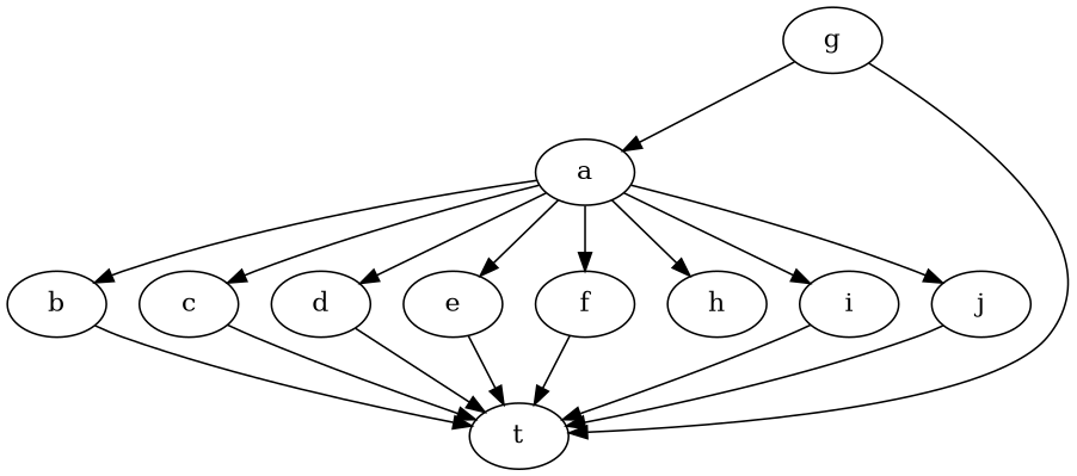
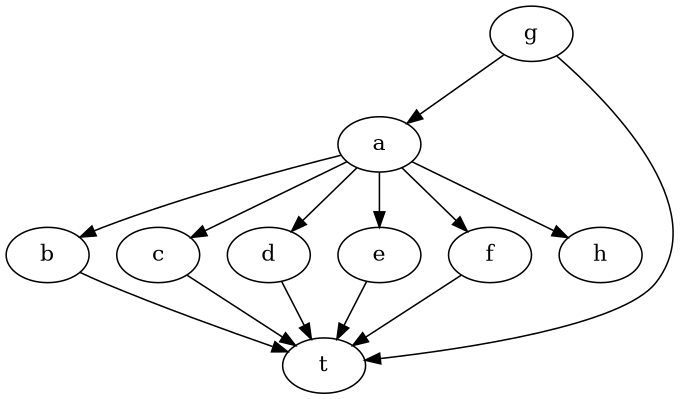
  digraph {
    node [Weight=2]
    edge [Weight=3]
    b [Weight=3]
    a
    c [Weight=10]
    d [Weight=4]
    e [Weight=5]
    f
    h [Weight=25]
-   i [Weight=33]
-   j
    t [Weight=""]
    g [Weight=12]
    b -> t
    a -> b [Weight=4]
    a -> c
    a -> d [Weight=45]
    a -> e [Weight=6]
    a -> f [Weight=9]
    a -> h [Weight=7]
-   a -> i [Weight=8]
-   a -> j
    c -> t [Weight=45]
    d -> t [Weight=6]
    e -> t [Weight=9]
    f -> t [Weight=13]
-   i -> t
-   j -> t [Weight=4]
    g -> a [Weight=13]
    g -> t [Weight=7]
  }
